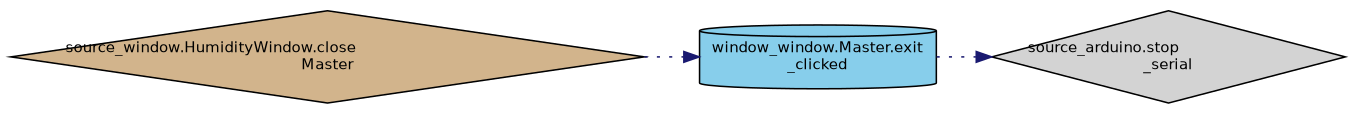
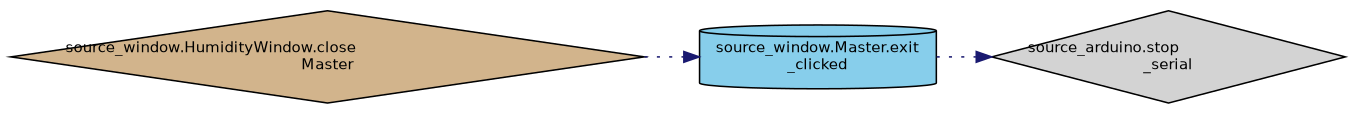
  digraph {
    rankdir=LR
    node [color=black fontname=Helvetica fontsize=10 shape=diamond style=filled]
    edge [color=midnightblue fontname=Helvetica fontsize=10 labelfontname=Helvetica labelfontsize=10 style=dotted]
    n1 [fillcolor=tan fontcolor=black height=0.2 label="source_window.HumidityWindow.close\lMaster" width=0.4]
-   n2 [fillcolor=skyblue height=0.2 label="window_window.Master.exit\l_clicked" shape=cylinder width=0.4]
+   n2 [fillcolor=skyblue height=0.2 label="source_window.Master.exit\l_clicked" shape=cylinder width=0.4]
    n3 [fillcolor=lightgrey height=0.2 label="source_arduino.stop\l_serial" width=0.4]
    n1 -> n2
    n2 -> n3
  }
